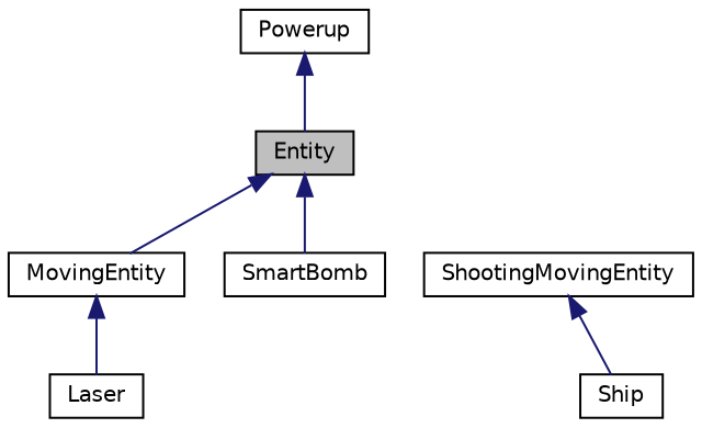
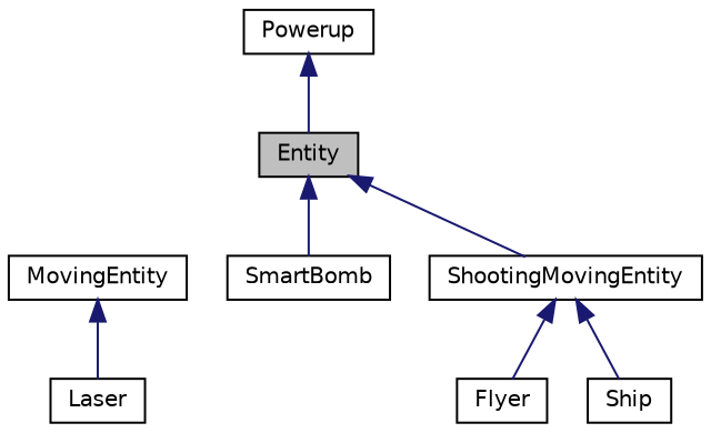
  digraph {
    node [color=black fillcolor=white fontname=Helvetica fontsize=10 shape=record style=filled]
    edge [color=midnightblue dir=back fontname=Helvetica fontsize=10 labelfontname=Helvetica labelfontsize=10 style=solid]
    n1 [fillcolor=grey75 fontcolor=black height=0.2 label=Entity width=0.4]
    n2 [height=0.2 label=MovingEntity width=0.4]
    n3 [height=0.2 label=SmartBomb width=0.4]
    n4 [height=0.2 label=Laser width=0.4]
    n5 [height=0.2 label=Powerup width=0.4]
    n6 [height=0.2 label=ShootingMovingEntity width=0.4]
+   n7 [height=0.2 label=Flyer width=0.4]
    n8 [height=0.2 label=Ship width=0.4]
-   n1 -> n2
+   n1 -> n6
    n1 -> n3
    n2 -> n4
    n5 -> n1
+   n6 -> n7
    n6 -> n8
  }
